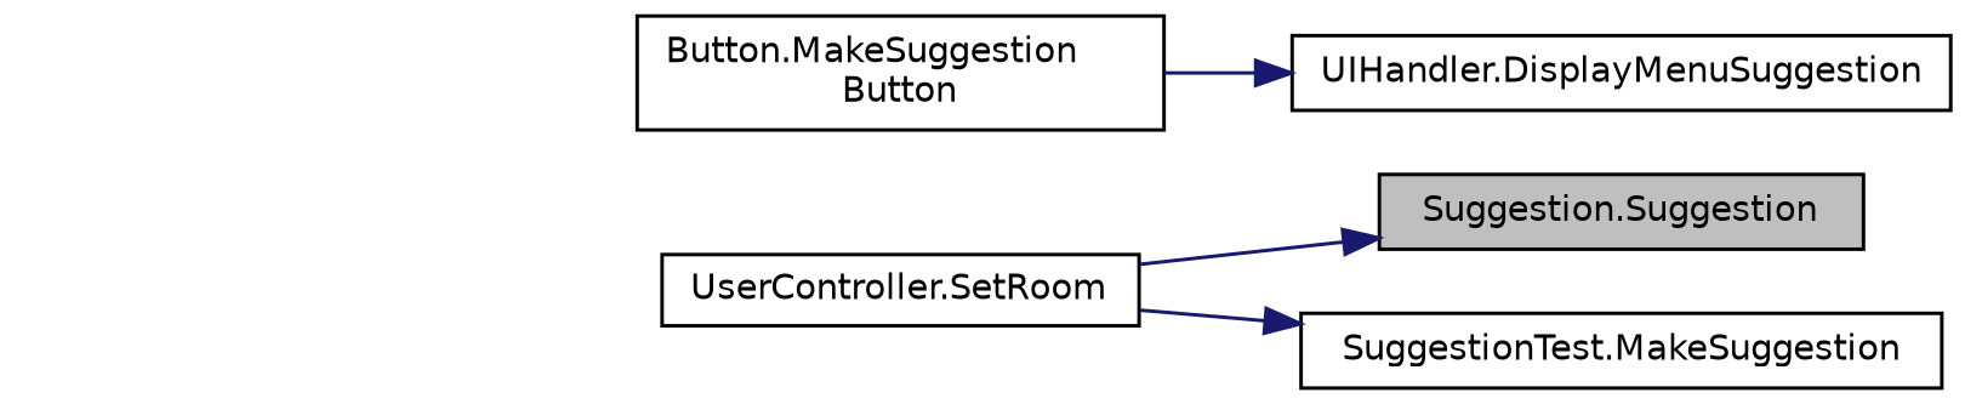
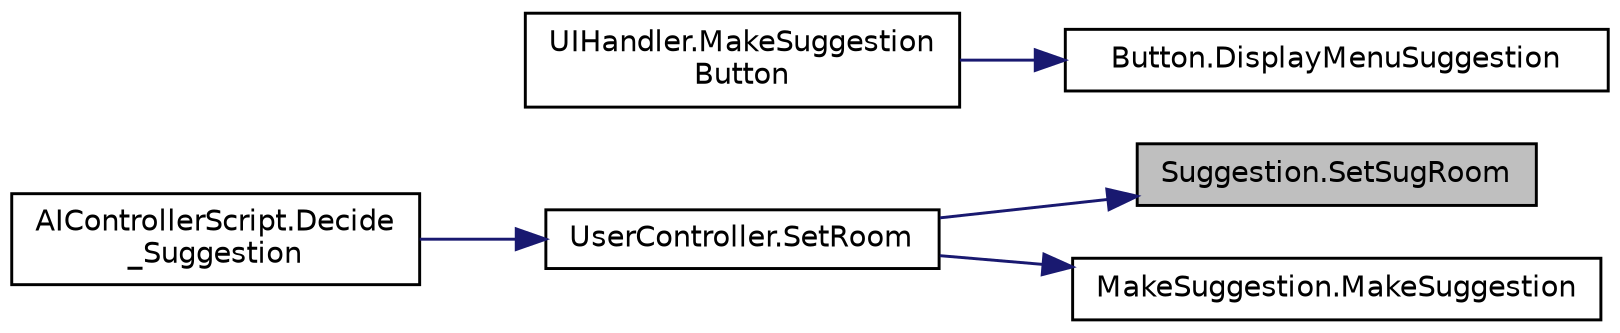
  digraph {
    rankdir=RL
    node [color=black fillcolor=white fontname=Helvetica fontsize=10 shape=record style=filled]
    edge [color=midnightblue dir=back fontname=Helvetica fontsize=10 labelfontname=Helvetica labelfontsize=10 style=solid]
-   n1 [fillcolor=grey75 fontcolor=black height=0.2 label="Suggestion.Suggestion" width=0.4]
+   n1 [fillcolor=grey75 fontcolor=black height=0.2 label="Suggestion.SetSugRoom" width=0.4]
    n2 [height=0.2 label="UserController.SetRoom" width=0.4]
-   n3 [height=0.2 label="UIHandler.DisplayMenuSuggestion" width=0.4]
-   n4 [height=0.2 label="Button.MakeSuggestion\lButton" width=0.4]
-   n6 [height=0.2 label="SuggestionTest.MakeSuggestion" width=0.4]
+   n3 [height=0.2 label="Button.DisplayMenuSuggestion" width=0.4]
+   n4 [height=0.2 label="UIHandler.MakeSuggestion\lButton" width=0.4]
+   n5 [height=0.2 label="AIControllerScript.Decide\l_Suggestion" width=0.4]
+   n6 [height=0.2 label="MakeSuggestion.MakeSuggestion" width=0.4]
    n1 -> n2
+   n2 -> n5
    n3 -> n4
    n6 -> n2
  }
